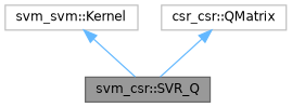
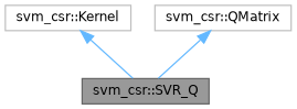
  digraph {
    node [color=grey75 fillcolor=white fontname=Helvetica fontsize=10 shape=box style=filled]
    edge [color=steelblue1 dir=back fontname=Helvetica fontsize=10 labelfontname=Helvetica labelfontsize=10 style=solid]
    n1 [color=gray40 fillcolor=grey60 fontcolor=black height=0.2 label="svm_csr::SVR_Q" width=0.4]
-   n2 [height=0.2 label="svm_svm::Kernel" width=0.4]
-   n3 [height=0.2 label="csr_csr::QMatrix" width=0.4]
+   n2 [height=0.2 label="svm_csr::Kernel" width=0.4]
+   n3 [height=0.2 label="svm_csr::QMatrix" width=0.4]
    n2 -> n1
    n3 -> n1
  }
